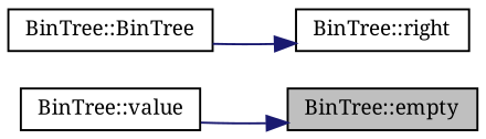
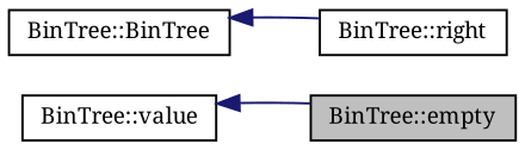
  digraph {
    fontname="Noto Serif"
    rankdir=RL
    node [color=black fillcolor=white fontname="Noto Serif" fontsize=10 shape=record style=filled]
    edge [color=midnightblue dir=back fontname="Noto Serif" fontsize=10 labelfontname=Helvetica labelfontsize=10 style=solid]
    n1 [fillcolor=grey75 fontcolor=black height=0.2 label="BinTree::empty" width=0.4]
    n2 [height=0.2 label="BinTree::value" width=0.4]
    n3 [height=0.2 label="BinTree::right" width=0.4]
    n4 [height=0.2 label="BinTree::BinTree" width=0.4]
-   n1 -> n2
-   n3 -> n4
+   n2 -> n1
+   n4 -> n3
  }
